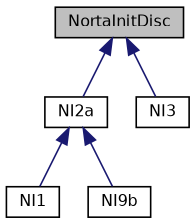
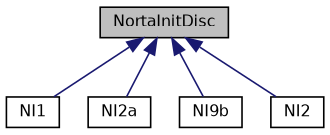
  digraph {
    node [color=black fontname=Helvetica fontsize=10 shape=record]
    edge [color=midnightblue dir=back fontname=Helvetica fontsize=10 labelfontname=Helvetica labelfontsize=10 style=solid]
    n1 [fillcolor=grey75 fontcolor=black height=0.2 label=NortaInitDisc style=filled width=0.4]
    n2 [height=0.2 label=NI1 width=0.4]
    n3 [height=0.2 label=NI2a width=0.4]
    n4 [height=0.2 label=NI9b width=0.4]
-   n5 [height=0.2 label=NI3 width=0.4]
-   n3 -> n2
+   n5 [height=0.2 label=NI2 width=0.4]
+   n1 -> n2
    n1 -> n3
-   n3 -> n4
+   n1 -> n4
    n1 -> n5
  }
